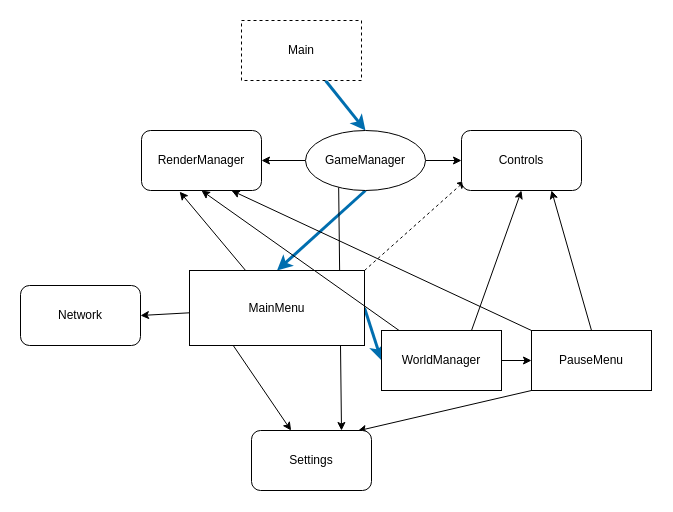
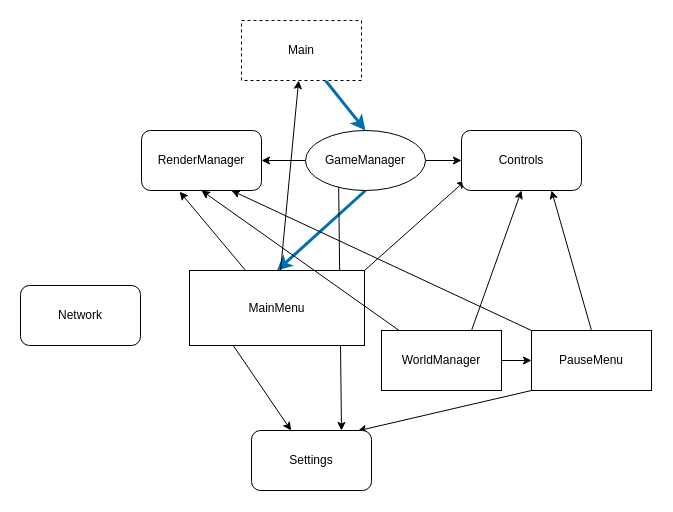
  <mxCell id="0" />
  <mxCell id="1" parent="0" />
  <mxCell id="2" style="edgeStyle=none;html=1;entryX=0.5;entryY=0;entryDx=0;entryDy=0;strokeWidth=3;fillColor=#1ba1e2;strokeColor=#006EAF;" parent="1" source="3" target="8" edge="1"><mxGeometry relative="1" as="geometry" /></mxCell>
  <mxCell id="3" value="Main" style="whiteSpace=wrap;html=1;dashed=1;" parent="1" vertex="1"><mxGeometry x="241" y="20" width="120" height="60" as="geometry" /></mxCell>
  <mxCell id="4" style="edgeStyle=none;html=1;exitX=0.5;exitY=1;exitDx=0;exitDy=0;entryX=0.5;entryY=0;entryDx=0;entryDy=0;strokeWidth=3;fillColor=#1ba1e2;strokeColor=#006EAF;" parent="1" source="8" target="15" edge="1"><mxGeometry relative="1" as="geometry" /></mxCell>
  <mxCell id="5" style="edgeStyle=none;html=1;exitX=0;exitY=0.5;exitDx=0;exitDy=0;entryX=1;entryY=0.5;entryDx=0;entryDy=0;" parent="1" source="8" target="9" edge="1"><mxGeometry relative="1" as="geometry" /></mxCell>
  <mxCell id="6" style="edgeStyle=none;html=1;exitX=1;exitY=0.5;exitDx=0;exitDy=0;entryX=0;entryY=0.5;entryDx=0;entryDy=0;" parent="1" source="8" target="16" edge="1"><mxGeometry relative="1" as="geometry" /></mxCell>
  <mxCell id="7" style="edgeStyle=none;html=1;exitX=0.25;exitY=1;exitDx=0;exitDy=0;entryX=0.75;entryY=0;entryDx=0;entryDy=0;" parent="1" source="8" target="26" edge="1"><mxGeometry relative="1" as="geometry" /></mxCell>
  <mxCell id="8" value="GameManager&lt;br&gt;" style="ellipse;whiteSpace=wrap;html=1;" parent="1" vertex="1"><mxGeometry x="305" y="130" width="120" height="60" as="geometry" /></mxCell>
  <mxCell id="9" value="RenderManager" style="whiteSpace=wrap;html=1;rounded=1;" parent="1" vertex="1"><mxGeometry x="141" y="130" width="120" height="60" as="geometry" /></mxCell>
  <mxCell id="10" style="edgeStyle=none;html=1;entryX=0.318;entryY=1.02;entryDx=0;entryDy=0;entryPerimeter=0;" parent="1" source="15" target="9" edge="1"><mxGeometry relative="1" as="geometry" /></mxCell>
- <mxCell id="11" style="edgeStyle=none;html=1;exitX=1;exitY=0;exitDx=0;exitDy=0;entryX=0.033;entryY=0.833;entryDx=0;entryDy=0;entryPerimeter=0;dashed=1;" parent="1" source="15" target="16" edge="1"><mxGeometry relative="1" as="geometry"><mxPoint x="465" y="180" as="targetPoint" /></mxGeometry></mxCell>
- <mxCell id="12" style="edgeStyle=none;html=1;entryX=1;entryY=0.5;entryDx=0;entryDy=0;" parent="1" source="15" target="17" edge="1"><mxGeometry relative="1" as="geometry" /></mxCell>
- <mxCell id="13" style="edgeStyle=none;html=1;exitX=1;exitY=0.5;exitDx=0;exitDy=0;entryX=0;entryY=0.5;entryDx=0;entryDy=0;strokeWidth=3;fillColor=#1ba1e2;strokeColor=#006EAF;" parent="1" source="15" target="21" edge="1"><mxGeometry relative="1" as="geometry" /></mxCell>
+ <mxCell id="11" style="edgeStyle=none;html=1;exitX=1;exitY=0;exitDx=0;exitDy=0;entryX=0.033;entryY=0.833;entryDx=0;entryDy=0;entryPerimeter=0;" parent="1" source="15" target="16" edge="1"><mxGeometry relative="1" as="geometry"><mxPoint x="465" y="180" as="targetPoint" /></mxGeometry></mxCell>
+ <mxCell id="12" style="edgeStyle=none;html=1;" parent="1" source="15" target="3" edge="1"><mxGeometry relative="1" as="geometry" /></mxCell>
  <mxCell id="14" style="edgeStyle=none;html=1;exitX=0.25;exitY=1;exitDx=0;exitDy=0;" parent="1" source="15" target="26" edge="1"><mxGeometry relative="1" as="geometry" /></mxCell>
  <mxCell id="15" value="MainMenu" style="whiteSpace=wrap;html=1;" parent="1" vertex="1"><mxGeometry x="189" y="270" width="175" height="75" as="geometry" /></mxCell>
  <mxCell id="16" value="Controls" style="whiteSpace=wrap;html=1;rounded=1;" parent="1" vertex="1"><mxGeometry x="461" y="130" width="120" height="60" as="geometry" /></mxCell>
  <mxCell id="17" value="Network" style="whiteSpace=wrap;html=1;rounded=1;" parent="1" vertex="1"><mxGeometry x="20" y="285" width="120" height="60" as="geometry" /></mxCell>
  <mxCell id="18" style="edgeStyle=none;html=1;entryX=0.5;entryY=1;entryDx=0;entryDy=0;" parent="1" source="21" target="9" edge="1"><mxGeometry relative="1" as="geometry" /></mxCell>
  <mxCell id="19" style="edgeStyle=none;html=1;exitX=0.75;exitY=0;exitDx=0;exitDy=0;entryX=0.5;entryY=1;entryDx=0;entryDy=0;" parent="1" source="21" target="16" edge="1"><mxGeometry relative="1" as="geometry" /></mxCell>
  <mxCell id="20" style="edgeStyle=none;html=1;exitX=1;exitY=0.5;exitDx=0;exitDy=0;entryX=0;entryY=0.5;entryDx=0;entryDy=0;" parent="1" source="21" target="25" edge="1"><mxGeometry relative="1" as="geometry" /></mxCell>
  <mxCell id="21" value="WorldManager" style="whiteSpace=wrap;html=1;" parent="1" vertex="1"><mxGeometry x="381" y="330" width="120" height="60" as="geometry" /></mxCell>
  <mxCell id="22" style="edgeStyle=none;html=1;exitX=0;exitY=0;exitDx=0;exitDy=0;entryX=0.75;entryY=1;entryDx=0;entryDy=0;" parent="1" source="25" target="9" edge="1"><mxGeometry relative="1" as="geometry" /></mxCell>
  <mxCell id="23" style="edgeStyle=none;html=1;exitX=0.5;exitY=0;exitDx=0;exitDy=0;entryX=0.75;entryY=1;entryDx=0;entryDy=0;" parent="1" source="25" target="16" edge="1"><mxGeometry relative="1" as="geometry" /></mxCell>
  <mxCell id="24" style="edgeStyle=none;html=1;exitX=0;exitY=1;exitDx=0;exitDy=0;entryX=0.886;entryY=0.006;entryDx=0;entryDy=0;entryPerimeter=0;" parent="1" source="25" target="26" edge="1"><mxGeometry relative="1" as="geometry" /></mxCell>
  <mxCell id="25" value="PauseMenu" style="whiteSpace=wrap;html=1;" parent="1" vertex="1"><mxGeometry x="531" y="330" width="120" height="60" as="geometry" /></mxCell>
  <mxCell id="26" value="Settings" style="whiteSpace=wrap;html=1;rounded=1;" parent="1" vertex="1"><mxGeometry x="251" y="430" width="120" height="60" as="geometry" /></mxCell>
